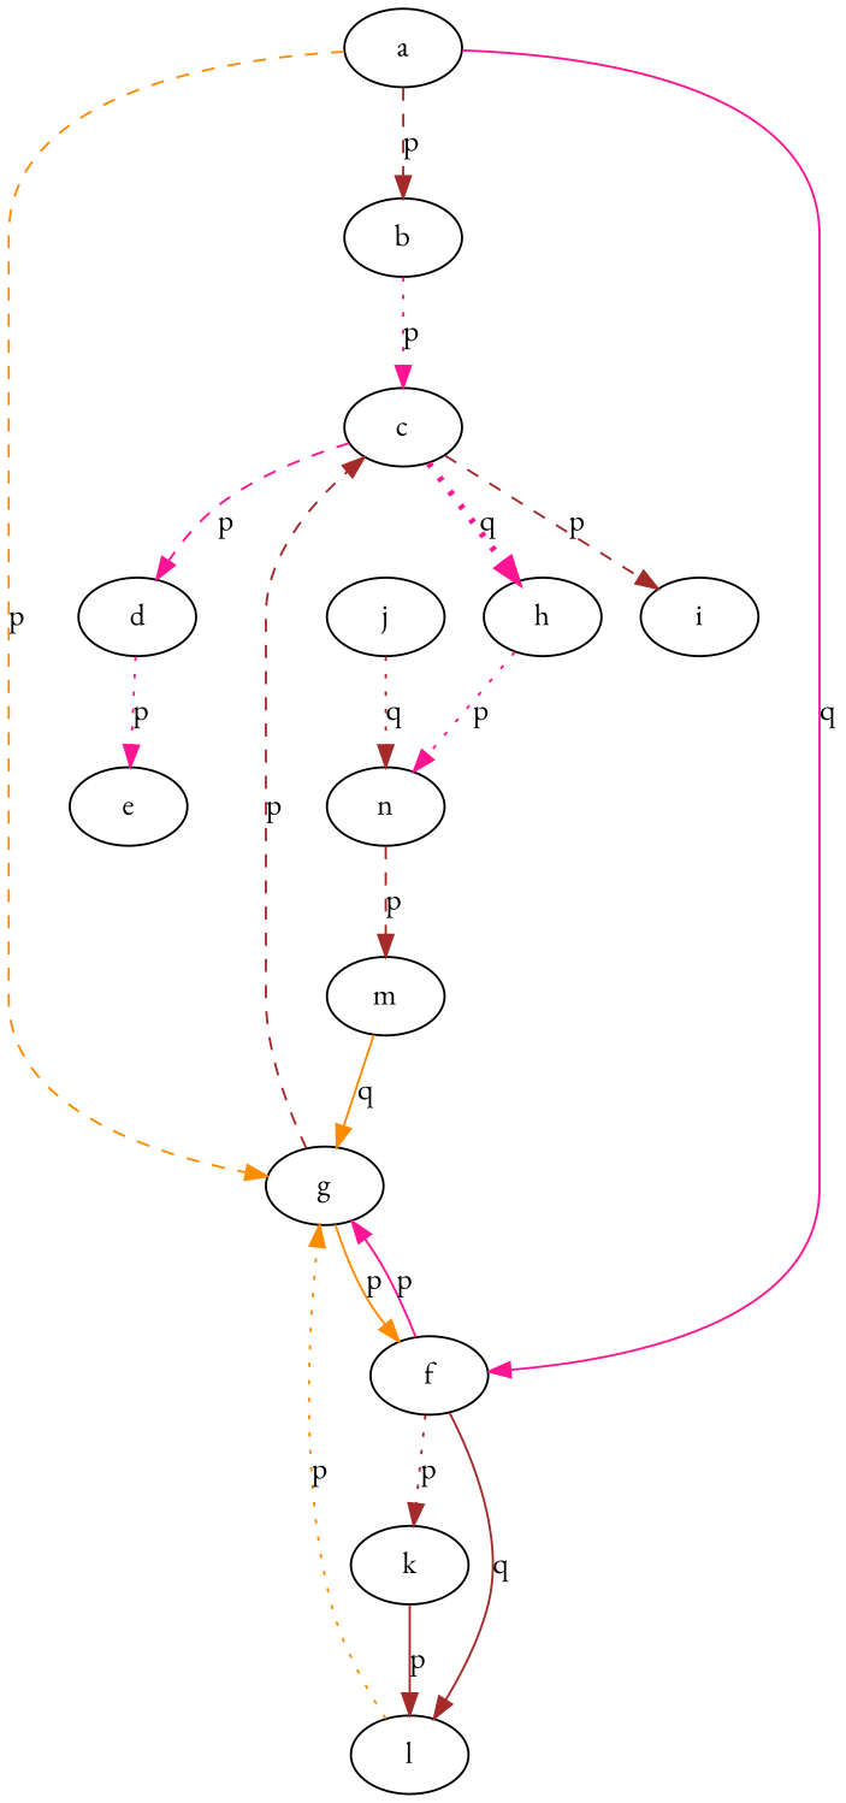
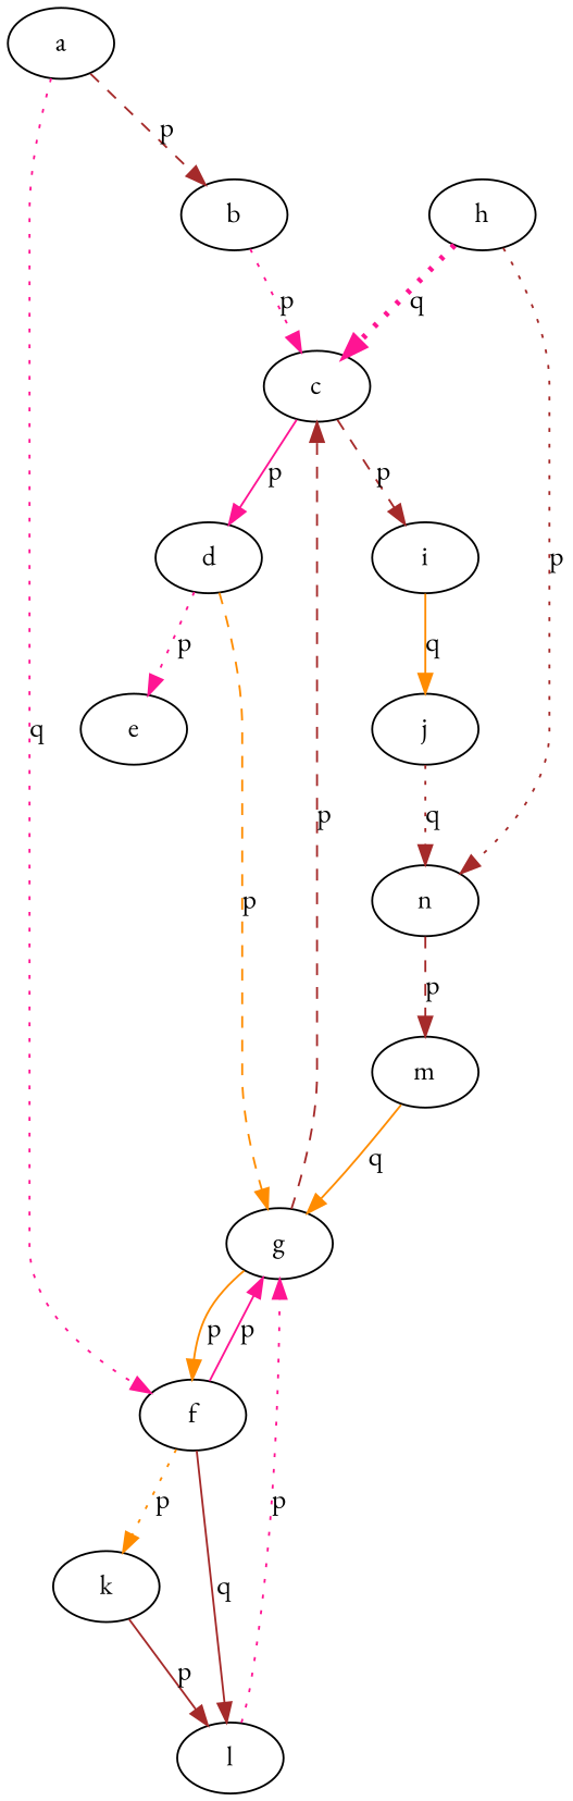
  digraph {
    fontname="EB Garamond"
    node [fontname="EB Garamond"]
    edge [color=brown fontname="EB Garamond" style=solid]
    a
    b
    f
    g
    c
    l
    k
    h
    i
    d
    n
    j
    e
    m
    a -> b [label=p penwidth=1 style=dashed]
-   a -> f [color=deeppink label=q]
-   a -> g [color=darkorange label=p style=dashed]
+   a -> f [color=deeppink label=q style=dotted]
+   d -> g [color=darkorange label=p style=dashed]
    b -> c [color=deeppink label=p penwidth=1 style=dotted]
    f -> g [color=deeppink label=p]
    f -> l [label=q]
-   f -> k [label=p style=dotted]
+   f -> k [color=darkorange label=p style=dotted]
    g -> f [color=darkorange label=p]
    g -> c [label=p style=dashed]
-   c -> h [color=deeppink label=q penwidth=3 style=dotted]
+   h -> c [color=deeppink label=q penwidth=3 style=dotted]
    c -> i [label=p style=dashed]
-   c -> d [color=deeppink label=p style=dashed]
-   l -> g [color=darkorange label=p style=dotted]
+   c -> d [color=deeppink label=p]
+   l -> g [color=deeppink label=p style=dotted]
    k -> l [label=p]
-   h -> n [color=deeppink label=p penwidth=1 style=dotted]
+   h -> n [label=p penwidth=1 style=dotted]
+   i -> j [color=darkorange label=q]
    d -> e [color=deeppink label=p style=dotted]
    n -> m [label=p penwidth=1 style=dashed]
    j -> n [label=q style=dotted]
    m -> g [color=darkorange label=q]
  }
